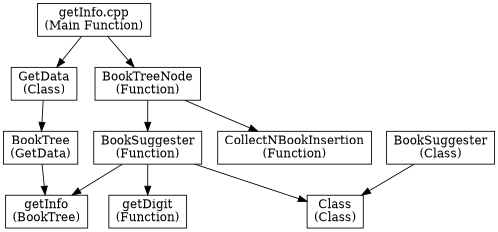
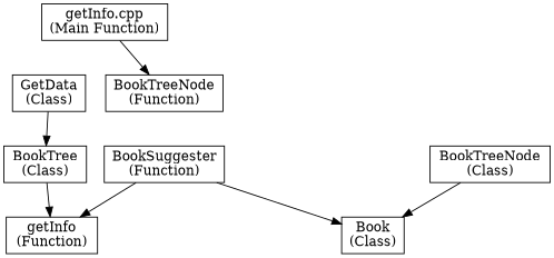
  digraph {
    node [shape=box]
    n1 [label="getInfo.cpp\n(Main Function)"]
    n2 [label="GetData\n(Class)"]
    n3 [label="BookTreeNode\n(Function)"]
-   n4 [label="BookTree\n(GetData)"]
+   n4 [label="BookTree\n(Class)"]
    n5 [label="BookSuggester\n(Function)"]
-   n6 [label="CollectNBookInsertion\n(Function)"]
-   n7 [label="getInfo\n(BookTree)"]
-   n8 [label="getDigit\n(Function)"]
-   n9 [label="Class\n(Class)"]
-   n10 [label="BookSuggester\n(Class)"]
-   n1 -> n2
+   n7 [label="getInfo\n(Function)"]
+   n9 [label="Book\n(Class)"]
+   n10 [label="BookTreeNode\n(Class)"]
    n1 -> n3
    n2 -> n4
-   n3 -> n5
-   n3 -> n6
    n4 -> n7
    n5 -> n7
-   n5 -> n8
    n5 -> n9
    n10 -> n9
  }
